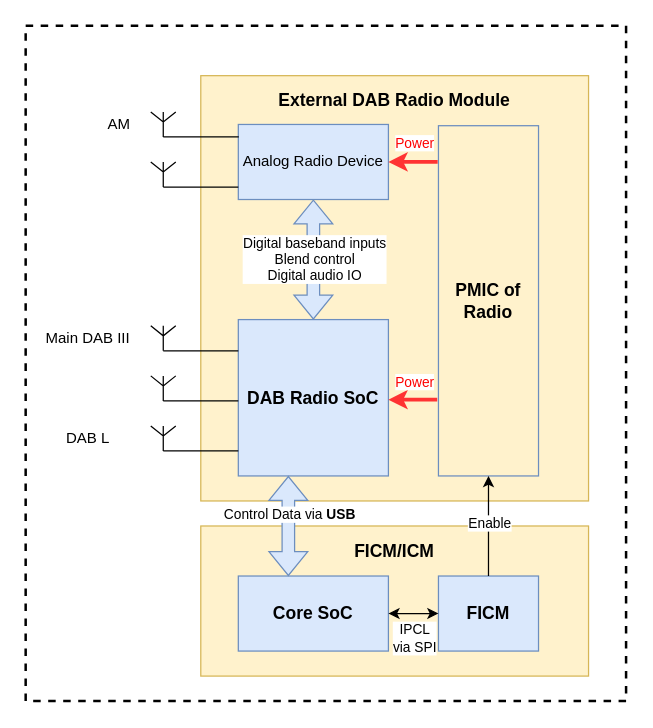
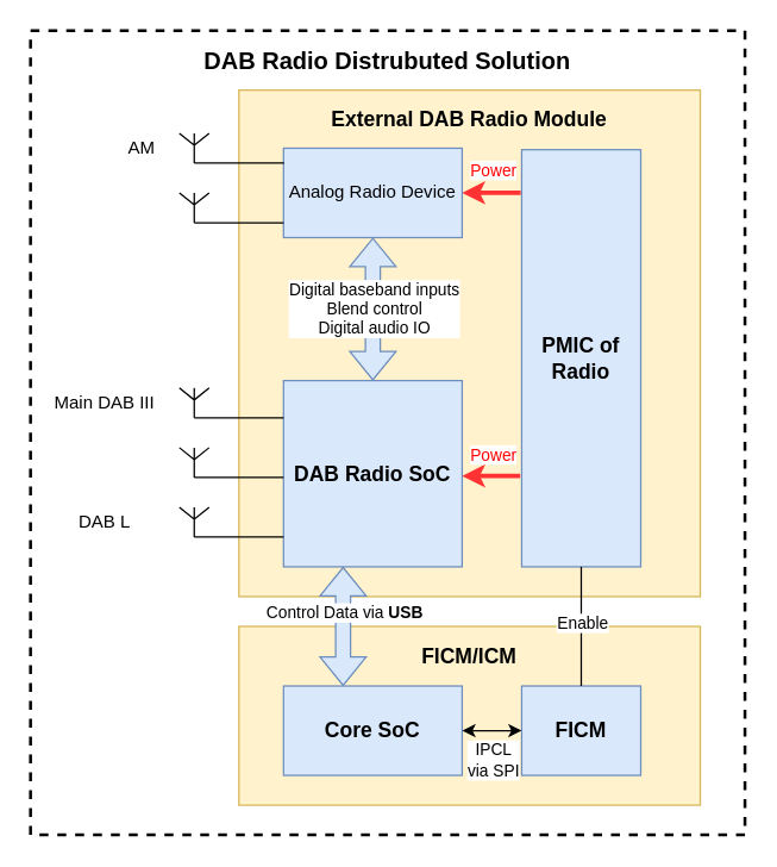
  <mxCell id="0" />
  <mxCell id="1" parent="0" />
  <mxCell id="2" value="" style="rounded=0;whiteSpace=wrap;html=1;fillColor=none;dashed=1;strokeWidth=2;" vertex="1" parent="1"><mxGeometry x="20" y="20" width="480" height="540" as="geometry" /></mxCell>
  <mxCell id="3" value="" style="rounded=0;whiteSpace=wrap;html=1;fillColor=#fff2cc;strokeColor=#d6b656;labelPosition=center;verticalLabelPosition=top;align=center;verticalAlign=bottom;" vertex="1" parent="1"><mxGeometry x="160" y="60" width="310" height="340" as="geometry" /></mxCell>
+ <mxCell id="4" value="DAB Radio Distrubuted Solution" style="text;strokeColor=none;align=center;fillColor=none;html=1;verticalAlign=middle;whiteSpace=wrap;rounded=0;fontSize=16;fontStyle=1" vertex="1" parent="1"><mxGeometry x="20" y="20" width="480" height="40" as="geometry" /></mxCell>
  <mxCell id="5" value="" style="rounded=0;whiteSpace=wrap;html=1;fillColor=#fff2cc;strokeColor=#d6b656;labelPosition=center;verticalLabelPosition=top;align=center;verticalAlign=bottom;" vertex="1" parent="1"><mxGeometry x="160" y="420" width="310" height="120" as="geometry" /></mxCell>
  <mxCell id="6" value="Core SoC" style="rounded=0;whiteSpace=wrap;html=1;fillColor=#dae8fc;strokeColor=#6c8ebf;fontSize=14;fontStyle=1" vertex="1" parent="1"><mxGeometry x="190" y="460" width="120" height="60" as="geometry" /></mxCell>
  <mxCell id="7" value="DAB Radio SoC" style="rounded=0;whiteSpace=wrap;html=1;fillColor=#dae8fc;strokeColor=#6c8ebf;fontSize=14;fontStyle=1" vertex="1" parent="1"><mxGeometry x="190" y="255" width="120" height="125" as="geometry" /></mxCell>
  <mxCell id="8" value="Analog Radio Device" style="rounded=0;whiteSpace=wrap;html=1;fillColor=#dae8fc;strokeColor=#6c8ebf;" vertex="1" parent="1"><mxGeometry x="190" y="99" width="120" height="60" as="geometry" /></mxCell>
  <mxCell id="9" value="" style="verticalLabelPosition=bottom;shadow=0;dashed=0;align=center;html=1;verticalAlign=top;shape=mxgraph.electrical.radio.aerial_-_antenna_1;" vertex="1" parent="1"><mxGeometry x="120" y="89" width="20" height="20" as="geometry" /></mxCell>
  <mxCell id="10" value="" style="endArrow=none;html=1;rounded=0;exitX=0.5;exitY=1;exitDx=0;exitDy=0;exitPerimeter=0;entryX=0.003;entryY=0.165;entryDx=0;entryDy=0;entryPerimeter=0;" edge="1" parent="1" source="9" target="8"><mxGeometry width="50" height="50" relative="1" as="geometry"><mxPoint x="100" y="154" as="sourcePoint" /><mxPoint x="150" y="104" as="targetPoint" /></mxGeometry></mxCell>
  <mxCell id="11" value="" style="verticalLabelPosition=bottom;shadow=0;dashed=0;align=center;html=1;verticalAlign=top;shape=mxgraph.electrical.radio.aerial_-_antenna_1;" vertex="1" parent="1"><mxGeometry x="120" y="129" width="20" height="20" as="geometry" /></mxCell>
  <mxCell id="12" value="" style="endArrow=none;html=1;rounded=0;exitX=0.5;exitY=1;exitDx=0;exitDy=0;exitPerimeter=0;entryX=0.003;entryY=0.165;entryDx=0;entryDy=0;entryPerimeter=0;" edge="1" parent="1" source="11"><mxGeometry width="50" height="50" relative="1" as="geometry"><mxPoint x="100" y="194" as="sourcePoint" /><mxPoint x="190" y="149" as="targetPoint" /></mxGeometry></mxCell>
  <mxCell id="13" value="AM" style="text;strokeColor=none;align=center;fillColor=none;html=1;verticalAlign=middle;whiteSpace=wrap;rounded=0;" vertex="1" parent="1"><mxGeometry x="80" y="84" width="30" height="30" as="geometry" /></mxCell>
  <mxCell id="14" value="" style="endArrow=none;html=1;rounded=0;exitX=0.5;exitY=1;exitDx=0;exitDy=0;exitPerimeter=0;entryX=0.003;entryY=0.165;entryDx=0;entryDy=0;entryPerimeter=0;" edge="1" parent="1" source="15"><mxGeometry width="50" height="50" relative="1" as="geometry"><mxPoint x="100" y="325" as="sourcePoint" /><mxPoint x="190" y="280" as="targetPoint" /></mxGeometry></mxCell>
  <mxCell id="15" value="" style="verticalLabelPosition=bottom;shadow=0;dashed=0;align=center;html=1;verticalAlign=top;shape=mxgraph.electrical.radio.aerial_-_antenna_1;" vertex="1" parent="1"><mxGeometry x="120" y="260" width="20" height="20" as="geometry" /></mxCell>
  <mxCell id="16" value="" style="endArrow=none;html=1;rounded=0;exitX=0.5;exitY=1;exitDx=0;exitDy=0;exitPerimeter=0;entryX=0.003;entryY=0.165;entryDx=0;entryDy=0;entryPerimeter=0;" edge="1" parent="1" source="17"><mxGeometry width="50" height="50" relative="1" as="geometry"><mxPoint x="100" y="365" as="sourcePoint" /><mxPoint x="190" y="320" as="targetPoint" /></mxGeometry></mxCell>
  <mxCell id="17" value="" style="verticalLabelPosition=bottom;shadow=0;dashed=0;align=center;html=1;verticalAlign=top;shape=mxgraph.electrical.radio.aerial_-_antenna_1;" vertex="1" parent="1"><mxGeometry x="120" y="300" width="20" height="20" as="geometry" /></mxCell>
  <mxCell id="18" value="" style="endArrow=none;html=1;rounded=0;exitX=0.5;exitY=1;exitDx=0;exitDy=0;exitPerimeter=0;entryX=0.003;entryY=0.165;entryDx=0;entryDy=0;entryPerimeter=0;" edge="1" parent="1" source="19"><mxGeometry width="50" height="50" relative="1" as="geometry"><mxPoint x="100" y="405" as="sourcePoint" /><mxPoint x="190" y="360" as="targetPoint" /></mxGeometry></mxCell>
  <mxCell id="19" value="" style="verticalLabelPosition=bottom;shadow=0;dashed=0;align=center;html=1;verticalAlign=top;shape=mxgraph.electrical.radio.aerial_-_antenna_1;" vertex="1" parent="1"><mxGeometry x="120" y="340" width="20" height="20" as="geometry" /></mxCell>
  <mxCell id="20" value="Main DAB III" style="text;strokeColor=none;align=center;fillColor=none;html=1;verticalAlign=middle;whiteSpace=wrap;rounded=0;" vertex="1" parent="1"><mxGeometry x="30" y="260" width="80" height="20" as="geometry" /></mxCell>
  <mxCell id="21" value="DAB L" style="text;strokeColor=none;align=center;fillColor=none;html=1;verticalAlign=middle;whiteSpace=wrap;rounded=0;" vertex="1" parent="1"><mxGeometry x="30" y="340" width="80" height="20" as="geometry" /></mxCell>
  <mxCell id="22" value="" style="shape=flexArrow;endArrow=classic;startArrow=classic;html=1;rounded=0;fillColor=#dae8fc;strokeColor=#6c8ebf;entryX=0.5;entryY=1;entryDx=0;entryDy=0;" edge="1" parent="1" target="8"><mxGeometry width="100" height="100" relative="1" as="geometry"><mxPoint x="250" y="255" as="sourcePoint" /><mxPoint x="249.66" y="195" as="targetPoint" /></mxGeometry></mxCell>
  <mxCell id="23" value="Digital baseband inputs&lt;br&gt;Blend control&lt;br&gt;Digital audio IO" style="edgeLabel;html=1;align=center;verticalAlign=middle;resizable=0;points=[];" vertex="1" connectable="0" parent="22"><mxGeometry x="0.546" y="-9" relative="1" as="geometry"><mxPoint x="-9" y="25" as="offset" /></mxGeometry></mxCell>
  <mxCell id="24" value="FICM/ICM" style="text;strokeColor=none;align=center;fillColor=none;html=1;verticalAlign=middle;whiteSpace=wrap;rounded=0;fontSize=14;fontStyle=1" vertex="1" parent="1"><mxGeometry x="160" y="420" width="310" height="40" as="geometry" /></mxCell>
  <mxCell id="25" value="FICM" style="rounded=0;whiteSpace=wrap;html=1;fillColor=#dae8fc;strokeColor=#6c8ebf;fontSize=14;fontStyle=1" vertex="1" parent="1"><mxGeometry x="350" y="460" width="80" height="60" as="geometry" /></mxCell>
  <mxCell id="26" value="" style="shape=flexArrow;endArrow=classic;startArrow=classic;html=1;rounded=0;fillColor=#dae8fc;strokeColor=#6c8ebf;" edge="1" parent="1"><mxGeometry width="100" height="100" relative="1" as="geometry"><mxPoint x="230" y="460" as="sourcePoint" /><mxPoint x="230" y="380" as="targetPoint" /></mxGeometry></mxCell>
  <mxCell id="27" value="Control Data via &lt;b&gt;USB&lt;/b&gt;" style="edgeLabel;html=1;align=center;verticalAlign=middle;resizable=0;points=[];" vertex="1" connectable="0" parent="26"><mxGeometry x="0.546" y="-9" relative="1" as="geometry"><mxPoint x="-9" y="12" as="offset" /></mxGeometry></mxCell>
  <mxCell id="28" value="" style="endArrow=classic;html=1;rounded=0;exitX=1;exitY=0.5;exitDx=0;exitDy=0;entryX=0;entryY=0.5;entryDx=0;entryDy=0;startArrow=classic;startFill=1;" edge="1" parent="1" source="6" target="25"><mxGeometry width="50" height="50" relative="1" as="geometry"><mxPoint x="100" y="519" as="sourcePoint" /><mxPoint x="100" y="441" as="targetPoint" /></mxGeometry></mxCell>
  <mxCell id="29" value="IPCL&lt;br&gt;via SPI" style="edgeLabel;html=1;align=center;verticalAlign=middle;resizable=0;points=[];" vertex="1" connectable="0" parent="28"><mxGeometry x="0.222" y="-2" relative="1" as="geometry"><mxPoint x="-4" y="17" as="offset" /></mxGeometry></mxCell>
  <mxCell id="30" value="External DAB Radio Module" style="text;strokeColor=none;align=center;fillColor=none;html=1;verticalAlign=middle;whiteSpace=wrap;rounded=0;fontSize=14;fontStyle=1" vertex="1" parent="1"><mxGeometry x="160" y="60" width="310" height="40" as="geometry" /></mxCell>
- <mxCell id="31" value="PMIC of Radio" style="rounded=0;whiteSpace=wrap;html=1;fillColor=#fff2cc;strokeColor=#6c8ebf;fontSize=14;fontStyle=1;" vertex="1" parent="1"><mxGeometry x="350" y="100" width="80" height="280" as="geometry" /></mxCell>
+ <mxCell id="31" value="PMIC of Radio" style="rounded=0;whiteSpace=wrap;html=1;fillColor=#dae8fc;strokeColor=#6c8ebf;fontSize=14;fontStyle=1" vertex="1" parent="1"><mxGeometry x="350" y="100" width="80" height="280" as="geometry" /></mxCell>
  <mxCell id="32" value="" style="endArrow=classic;html=1;rounded=0;exitX=-0.008;exitY=0.103;exitDx=0;exitDy=0;exitPerimeter=0;entryX=1;entryY=0.5;entryDx=0;entryDy=0;strokeWidth=3;strokeColor=#FF3333;" edge="1" parent="1" source="31"><mxGeometry width="50" height="50" relative="1" as="geometry"><mxPoint x="489.28" y="448.25" as="sourcePoint" /><mxPoint x="310" y="129" as="targetPoint" /></mxGeometry></mxCell>
  <mxCell id="33" value="Power" style="edgeLabel;html=1;align=center;verticalAlign=middle;resizable=0;points=[];fontColor=#FF0000;" vertex="1" connectable="0" parent="32"><mxGeometry x="0.222" y="-2" relative="1" as="geometry"><mxPoint x="5" y="-13" as="offset" /></mxGeometry></mxCell>
  <mxCell id="34" value="" style="endArrow=classic;html=1;rounded=0;exitX=-0.008;exitY=0.103;exitDx=0;exitDy=0;exitPerimeter=0;entryX=1;entryY=0.5;entryDx=0;entryDy=0;strokeWidth=3;strokeColor=#FF3333;" edge="1" parent="1"><mxGeometry width="50" height="50" relative="1" as="geometry"><mxPoint x="349" y="319" as="sourcePoint" /><mxPoint x="310" y="319" as="targetPoint" /></mxGeometry></mxCell>
  <mxCell id="35" value="Power" style="edgeLabel;html=1;align=center;verticalAlign=middle;resizable=0;points=[];fontColor=#FF0000;" vertex="1" connectable="0" parent="34"><mxGeometry x="0.222" y="-2" relative="1" as="geometry"><mxPoint x="5" y="-13" as="offset" /></mxGeometry></mxCell>
- <mxCell id="36" value="" style="endArrow=classic;html=1;rounded=0;exitX=0.5;exitY=0;exitDx=0;exitDy=0;entryX=0.5;entryY=1;entryDx=0;entryDy=0;" edge="1" parent="1" source="25" target="31"><mxGeometry width="50" height="50" relative="1" as="geometry"><mxPoint x="420" y="355" as="sourcePoint" /><mxPoint x="500" y="245" as="targetPoint" /><Array as="points" /></mxGeometry></mxCell>
+ <mxCell id="36" value="" style="endArrow=none;html=1;rounded=0;exitX=0.5;exitY=0;exitDx=0;exitDy=0;entryX=0.5;entryY=1;entryDx=0;entryDy=0;" edge="1" parent="1" source="25" target="31"><mxGeometry width="50" height="50" relative="1" as="geometry"><mxPoint x="420" y="355" as="sourcePoint" /><mxPoint x="500" y="245" as="targetPoint" /><Array as="points" /></mxGeometry></mxCell>
  <mxCell id="37" value="Enable" style="edgeLabel;html=1;align=center;verticalAlign=middle;resizable=0;points=[];" vertex="1" connectable="0" parent="36"><mxGeometry x="0.222" y="-2" relative="1" as="geometry"><mxPoint x="-2" y="6" as="offset" /></mxGeometry></mxCell>
